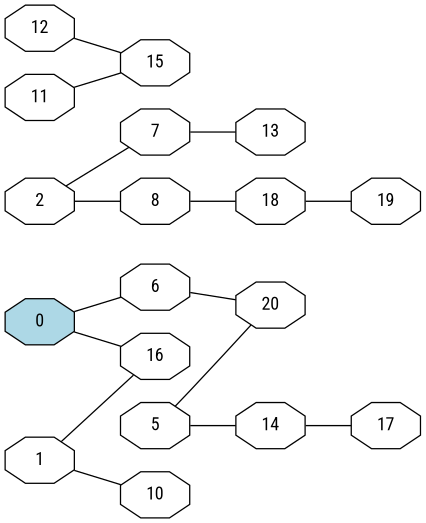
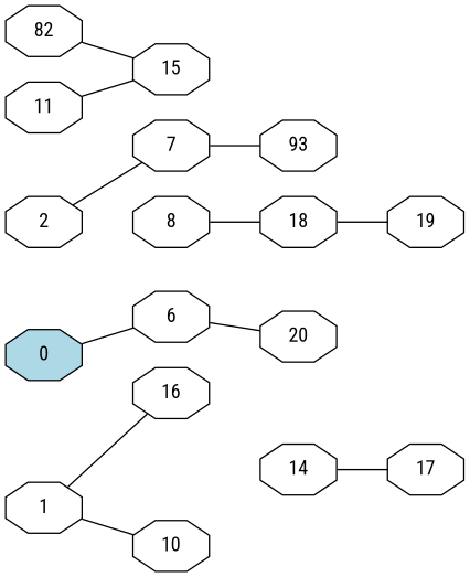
  graph {
    fontname="Roboto Condensed"
    rankdir=LR
    node [fontname="Roboto Condensed" shape=octagon]
    edge [fontname="Roboto Condensed"]
    0 [fillcolor=lightblue style=filled]
    6
    16
    20
    1
    10
    2
    7
    8
-   13
+   13 [label=93]
    18
-   12
+   12 [label=82]
    15
    11
-   5
    14
    17
    19
    0 -- 6
-   0 -- 16
    6 -- 20
    1 -- 16
    1 -- 10
    2 -- 7
-   2 -- 8
    7 -- 13
    8 -- 18
    18 -- 19
    12 -- 15
    11 -- 15
-   5 -- 20
-   5 -- 14
    14 -- 17
  }
